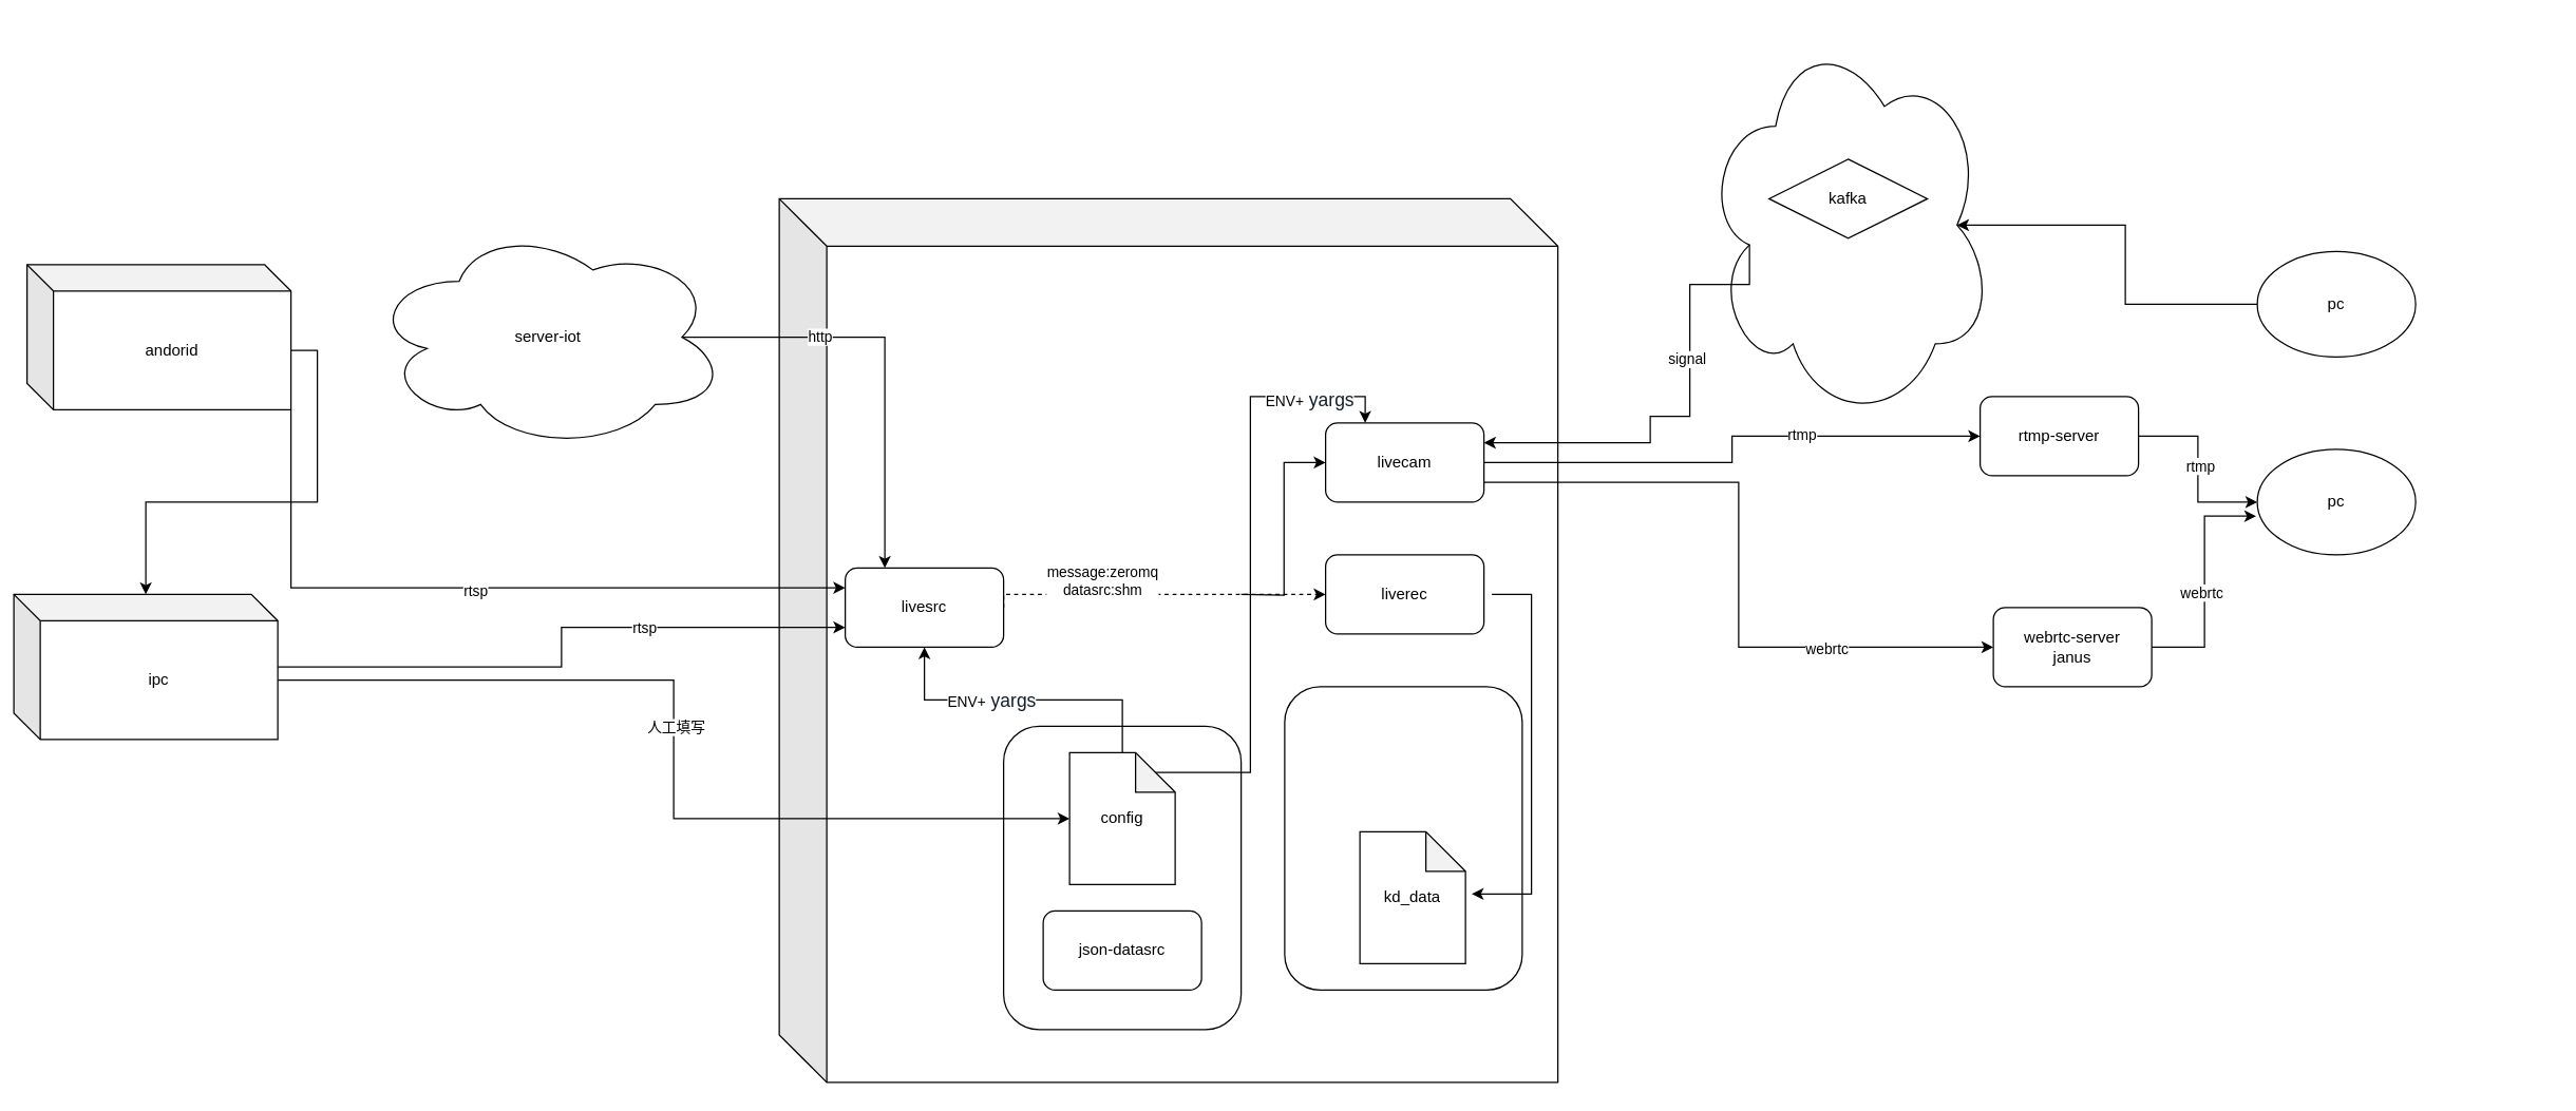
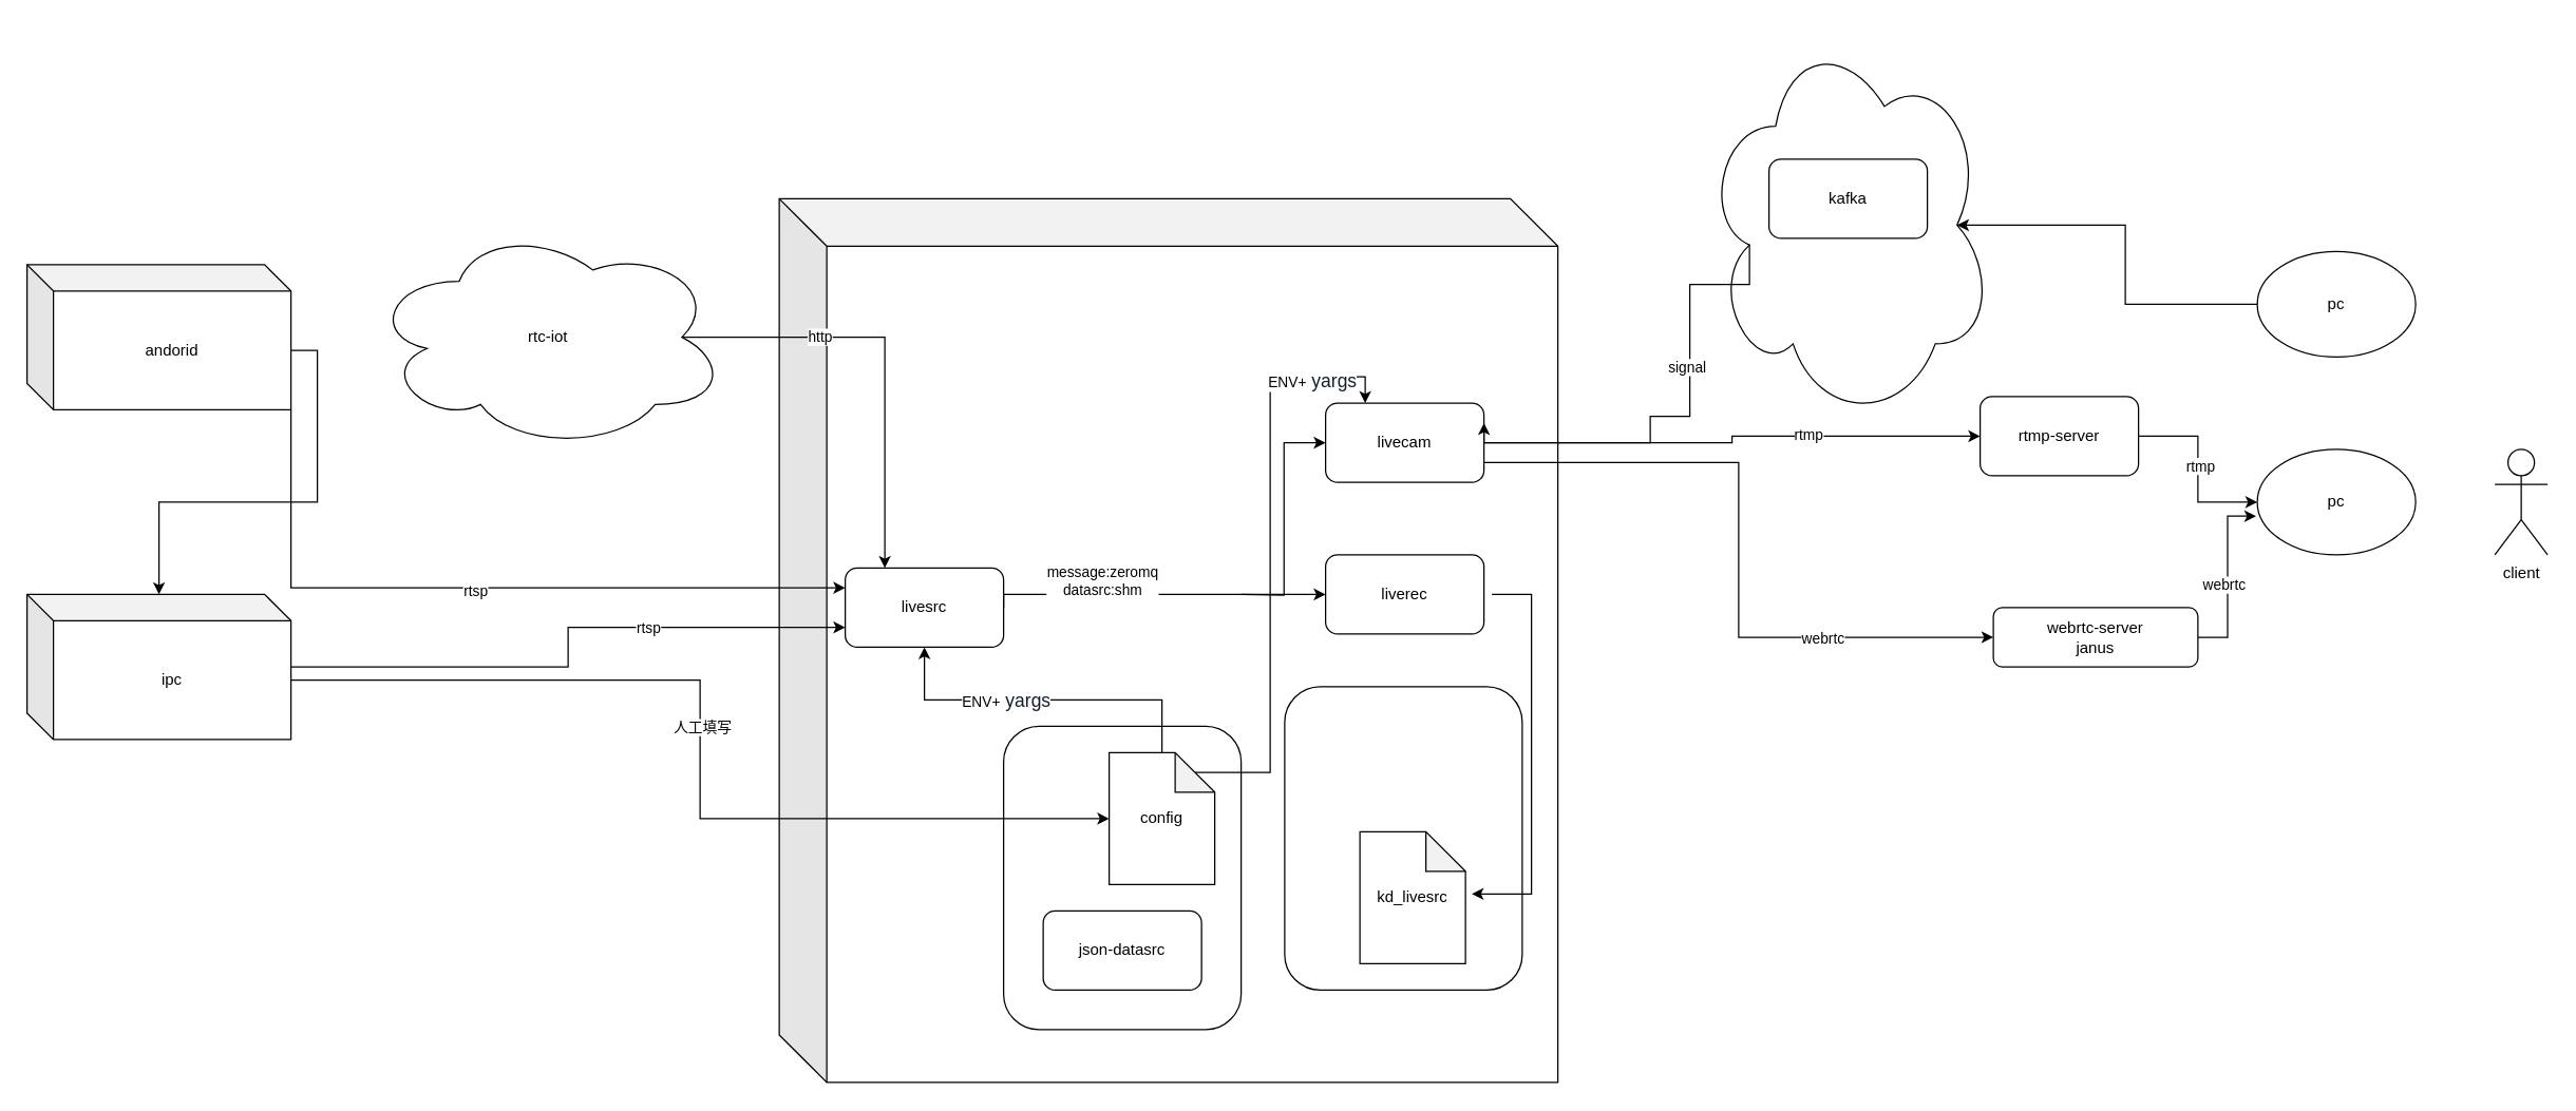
  <mxCell id="0" />
  <mxCell id="1" parent="0" />
  <mxCell id="2" value="" style="shape=cube;whiteSpace=wrap;html=1;boundedLbl=1;backgroundOutline=1;darkOpacity=0.05;darkOpacity2=0.1;size=36;" vertex="1" parent="1"><mxGeometry x="590" y="150" width="590" height="670" as="geometry" /></mxCell>
  <mxCell id="3" value="" style="rounded=1;whiteSpace=wrap;html=1;" vertex="1" parent="1"><mxGeometry x="973" y="520" width="180" height="230" as="geometry" /></mxCell>
  <mxCell id="4" value="" style="rounded=1;whiteSpace=wrap;html=1;" vertex="1" parent="1"><mxGeometry x="760" y="550" width="180" height="230" as="geometry" /></mxCell>
  <mxCell id="5" style="edgeStyle=orthogonalEdgeStyle;rounded=0;orthogonalLoop=1;jettySize=auto;html=1;exitX=0.875;exitY=0.5;exitDx=0;exitDy=0;exitPerimeter=0;entryX=0.25;entryY=0;entryDx=0;entryDy=0;" edge="1" parent="1" source="7" target="21"><mxGeometry relative="1" as="geometry" /></mxCell>
  <mxCell id="6" value="http" style="edgeLabel;html=1;align=center;verticalAlign=middle;resizable=0;points=[];" vertex="1" connectable="0" parent="5"><mxGeometry x="-0.369" y="1" relative="1" as="geometry"><mxPoint as="offset" /></mxGeometry></mxCell>
- <mxCell id="7" value="server-iot" style="ellipse;shape=cloud;whiteSpace=wrap;html=1;" vertex="1" parent="1"><mxGeometry x="280" y="170" width="270" height="170" as="geometry" /></mxCell>
+ <mxCell id="7" value="rtc-iot" style="ellipse;shape=cloud;whiteSpace=wrap;html=1;" vertex="1" parent="1"><mxGeometry x="280" y="170" width="270" height="170" as="geometry" /></mxCell>
  <mxCell id="8" style="edgeStyle=orthogonalEdgeStyle;rounded=0;orthogonalLoop=1;jettySize=auto;html=1;exitX=0;exitY=0;exitDx=200;exitDy=65;exitPerimeter=0;" edge="1" parent="1" source="11" target="16"><mxGeometry relative="1" as="geometry" /></mxCell>
  <mxCell id="9" style="edgeStyle=orthogonalEdgeStyle;rounded=0;orthogonalLoop=1;jettySize=auto;html=1;exitX=1;exitY=1;exitDx=0;exitDy=0;exitPerimeter=0;entryX=0;entryY=0.25;entryDx=0;entryDy=0;" edge="1" parent="1" source="11" target="21"><mxGeometry relative="1" as="geometry" /></mxCell>
  <mxCell id="10" value="rtsp" style="edgeLabel;html=1;align=center;verticalAlign=middle;resizable=0;points=[];" vertex="1" connectable="0" parent="9"><mxGeometry x="-0.012" y="-2" relative="1" as="geometry"><mxPoint as="offset" /></mxGeometry></mxCell>
  <mxCell id="11" value="andorid" style="shape=cube;whiteSpace=wrap;html=1;boundedLbl=1;backgroundOutline=1;darkOpacity=0.05;darkOpacity2=0.1;" vertex="1" parent="1"><mxGeometry x="20" y="200" width="200" height="110" as="geometry" /></mxCell>
  <mxCell id="12" style="edgeStyle=orthogonalEdgeStyle;rounded=0;orthogonalLoop=1;jettySize=auto;html=1;exitX=0;exitY=0;exitDx=200;exitDy=65;exitPerimeter=0;entryX=0;entryY=0.5;entryDx=0;entryDy=0;entryPerimeter=0;" edge="1" parent="1" source="16" target="45"><mxGeometry relative="1" as="geometry" /></mxCell>
  <mxCell id="13" value="人工填写" style="edgeLabel;html=1;align=center;verticalAlign=middle;resizable=0;points=[];" vertex="1" connectable="0" parent="12"><mxGeometry x="-0.049" y="1" relative="1" as="geometry"><mxPoint as="offset" /></mxGeometry></mxCell>
  <mxCell id="14" style="edgeStyle=orthogonalEdgeStyle;rounded=0;orthogonalLoop=1;jettySize=auto;html=1;entryX=0;entryY=0.75;entryDx=0;entryDy=0;" edge="1" parent="1" source="16" target="21"><mxGeometry relative="1" as="geometry" /></mxCell>
  <mxCell id="15" value="rtsp" style="edgeLabel;html=1;align=center;verticalAlign=middle;resizable=0;points=[];" vertex="1" connectable="0" parent="14"><mxGeometry x="0.333" relative="1" as="geometry"><mxPoint as="offset" /></mxGeometry></mxCell>
- <mxCell id="16" value="ipc" style="shape=cube;whiteSpace=wrap;html=1;boundedLbl=1;backgroundOutline=1;darkOpacity=0.05;darkOpacity2=0.1;" vertex="1" parent="1"><mxGeometry x="10" y="450" width="200" height="110" as="geometry" /></mxCell>
+ <mxCell id="16" value="ipc" style="shape=cube;whiteSpace=wrap;html=1;boundedLbl=1;backgroundOutline=1;darkOpacity=0.05;darkOpacity2=0.1;" vertex="1" parent="1"><mxGeometry x="20" y="450" width="200" height="110" as="geometry" /></mxCell>
  <mxCell id="17" value="" style="ellipse;shape=cloud;whiteSpace=wrap;html=1;" vertex="1" parent="1"><mxGeometry x="1290" y="20" width="220" height="300" as="geometry" /></mxCell>
  <mxCell id="18" style="edgeStyle=orthogonalEdgeStyle;rounded=0;orthogonalLoop=1;jettySize=auto;html=1;exitX=1;exitY=0.5;exitDx=0;exitDy=0;entryX=0;entryY=0.5;entryDx=0;entryDy=0;" edge="1" parent="1" target="27"><mxGeometry relative="1" as="geometry"><mxPoint x="940" y="450" as="sourcePoint" /></mxGeometry></mxCell>
- <mxCell id="19" style="edgeStyle=orthogonalEdgeStyle;rounded=0;orthogonalLoop=1;jettySize=auto;html=1;exitX=1;exitY=0.5;exitDx=0;exitDy=0;dashed=1;" edge="1" parent="1" source="21" target="29"><mxGeometry relative="1" as="geometry"><mxPoint x="920" y="440" as="sourcePoint" /><Array as="points"><mxPoint x="870" y="450" /><mxPoint x="870" y="450" /></Array></mxGeometry></mxCell>
+ <mxCell id="19" style="edgeStyle=orthogonalEdgeStyle;rounded=0;orthogonalLoop=1;jettySize=auto;html=1;exitX=1;exitY=0.5;exitDx=0;exitDy=0;" edge="1" parent="1" source="21" target="29"><mxGeometry relative="1" as="geometry"><mxPoint x="920" y="440" as="sourcePoint" /><Array as="points"><mxPoint x="870" y="450" /><mxPoint x="870" y="450" /></Array></mxGeometry></mxCell>
  <mxCell id="20" value="message:zeromq&lt;br&gt;datasrc:shm" style="edgeLabel;html=1;align=center;verticalAlign=middle;resizable=0;points=[];" vertex="1" connectable="0" parent="19"><mxGeometry x="-0.509" y="-6" relative="1" as="geometry"><mxPoint x="22.76" y="-16.02" as="offset" /></mxGeometry></mxCell>
  <mxCell id="21" value="livesrc" style="rounded=1;whiteSpace=wrap;html=1;" vertex="1" parent="1"><mxGeometry x="640" y="430" width="120" height="60" as="geometry" /></mxCell>
  <mxCell id="22" style="edgeStyle=orthogonalEdgeStyle;rounded=0;orthogonalLoop=1;jettySize=auto;html=1;exitX=1;exitY=0.5;exitDx=0;exitDy=0;" edge="1" parent="1" source="27" target="34"><mxGeometry relative="1" as="geometry" /></mxCell>
  <mxCell id="23" value="rtmp" style="edgeLabel;html=1;align=center;verticalAlign=middle;resizable=0;points=[];" vertex="1" connectable="0" parent="22"><mxGeometry x="0.312" y="2" relative="1" as="geometry"><mxPoint as="offset" /></mxGeometry></mxCell>
  <mxCell id="24" style="edgeStyle=orthogonalEdgeStyle;rounded=0;orthogonalLoop=1;jettySize=auto;html=1;exitX=1;exitY=0.75;exitDx=0;exitDy=0;entryX=0;entryY=0.5;entryDx=0;entryDy=0;" edge="1" parent="1" source="27" target="37"><mxGeometry relative="1" as="geometry" /></mxCell>
  <mxCell id="25" value="rtc" style="edgeLabel;html=1;align=center;verticalAlign=middle;resizable=0;points=[];" vertex="1" connectable="0" parent="24"><mxGeometry x="0.467" y="-2" relative="1" as="geometry"><mxPoint as="offset" /></mxGeometry></mxCell>
  <mxCell id="26" value="webrtc" style="edgeLabel;html=1;align=center;verticalAlign=middle;resizable=0;points=[];" vertex="1" connectable="0" parent="24"><mxGeometry x="0.502" y="-1" relative="1" as="geometry"><mxPoint as="offset" /></mxGeometry></mxCell>
- <mxCell id="27" value="livecam" style="rounded=1;whiteSpace=wrap;html=1;" vertex="1" parent="1"><mxGeometry x="1004" y="320" width="120" height="60" as="geometry" /></mxCell>
+ <mxCell id="27" value="livecam" style="rounded=1;whiteSpace=wrap;html=1;" vertex="1" parent="1"><mxGeometry x="1004" y="305" width="120" height="60" as="geometry" /></mxCell>
  <mxCell id="28" style="edgeStyle=orthogonalEdgeStyle;rounded=0;orthogonalLoop=1;jettySize=auto;html=1;entryX=1.059;entryY=0.471;entryDx=0;entryDy=0;entryPerimeter=0;" edge="1" parent="1" target="46"><mxGeometry relative="1" as="geometry"><mxPoint x="1130" y="450" as="sourcePoint" /><Array as="points"><mxPoint x="1160" y="450" /><mxPoint x="1160" y="677" /></Array></mxGeometry></mxCell>
  <mxCell id="29" value="liverec" style="rounded=1;whiteSpace=wrap;html=1;" vertex="1" parent="1"><mxGeometry x="1004" y="420" width="120" height="60" as="geometry" /></mxCell>
  <mxCell id="30" style="edgeStyle=orthogonalEdgeStyle;rounded=0;orthogonalLoop=1;jettySize=auto;html=1;entryX=1;entryY=0.25;entryDx=0;entryDy=0;exitX=0.16;exitY=0.55;exitDx=0;exitDy=0;exitPerimeter=0;" edge="1" parent="1" source="17" target="27"><mxGeometry relative="1" as="geometry"><mxPoint x="1358.32" y="-161" as="sourcePoint" /><Array as="points"><mxPoint x="1280" y="215" /><mxPoint x="1280" y="315" /><mxPoint x="1250" y="315" /><mxPoint x="1250" y="335" /></Array></mxGeometry></mxCell>
  <mxCell id="31" value="signal" style="edgeLabel;html=1;align=center;verticalAlign=middle;resizable=0;points=[];" vertex="1" connectable="0" parent="30"><mxGeometry x="-0.249" y="-3" relative="1" as="geometry"><mxPoint as="offset" /></mxGeometry></mxCell>
  <mxCell id="32" style="edgeStyle=orthogonalEdgeStyle;rounded=0;orthogonalLoop=1;jettySize=auto;html=1;exitX=1;exitY=0.5;exitDx=0;exitDy=0;entryX=0;entryY=0.5;entryDx=0;entryDy=0;" edge="1" parent="1" source="34" target="48"><mxGeometry relative="1" as="geometry" /></mxCell>
  <mxCell id="33" value="rtmp" style="edgeLabel;html=1;align=center;verticalAlign=middle;resizable=0;points=[];" vertex="1" connectable="0" parent="32"><mxGeometry x="-0.034" y="1" relative="1" as="geometry"><mxPoint y="-1" as="offset" /></mxGeometry></mxCell>
  <mxCell id="34" value="rtmp-server" style="rounded=1;whiteSpace=wrap;html=1;" vertex="1" parent="1"><mxGeometry x="1500" y="300" width="120" height="60" as="geometry" /></mxCell>
  <mxCell id="35" style="edgeStyle=orthogonalEdgeStyle;rounded=0;orthogonalLoop=1;jettySize=auto;html=1;entryX=-0.007;entryY=0.633;entryDx=0;entryDy=0;entryPerimeter=0;" edge="1" parent="1" source="37" target="48"><mxGeometry relative="1" as="geometry" /></mxCell>
  <mxCell id="36" value="webrtc" style="edgeLabel;html=1;align=center;verticalAlign=middle;resizable=0;points=[];" vertex="1" connectable="0" parent="35"><mxGeometry x="-0.08" y="3" relative="1" as="geometry"><mxPoint as="offset" /></mxGeometry></mxCell>
- <mxCell id="37" value="webrtc-server&lt;br&gt;janus" style="rounded=1;whiteSpace=wrap;html=1;" vertex="1" parent="1"><mxGeometry x="1510" y="460" width="120" height="60" as="geometry" /></mxCell>
+ <mxCell id="37" value="webrtc-server&lt;br&gt;janus" style="rounded=1;whiteSpace=wrap;html=1;" vertex="1" parent="1"><mxGeometry x="1510" y="460" width="155" height="45" as="geometry" /></mxCell>
+ <mxCell id="38" value="client&lt;br&gt;" style="shape=umlActor;verticalLabelPosition=bottom;verticalAlign=top;html=1;outlineConnect=0;" vertex="1" parent="1"><mxGeometry x="1890" y="340" width="40" height="80" as="geometry" /></mxCell>
  <mxCell id="39" style="edgeStyle=orthogonalEdgeStyle;rounded=0;orthogonalLoop=1;jettySize=auto;html=1;exitX=0;exitY=0.5;exitDx=0;exitDy=0;entryX=0.875;entryY=0.5;entryDx=0;entryDy=0;entryPerimeter=0;" edge="1" parent="1" source="40" target="17"><mxGeometry relative="1" as="geometry"><mxPoint x="1502.52" y="-169.25" as="targetPoint" /></mxGeometry></mxCell>
  <mxCell id="40" value="pc" style="ellipse;whiteSpace=wrap;html=1;" vertex="1" parent="1"><mxGeometry x="1710" y="190" width="120" height="80" as="geometry" /></mxCell>
  <mxCell id="41" style="edgeStyle=orthogonalEdgeStyle;rounded=0;orthogonalLoop=1;jettySize=auto;html=1;exitX=0.5;exitY=0;exitDx=0;exitDy=0;exitPerimeter=0;entryX=0.5;entryY=1;entryDx=0;entryDy=0;" edge="1" parent="1" source="45" target="21"><mxGeometry relative="1" as="geometry" /></mxCell>
  <mxCell id="42" value="ENV+&lt;span style=&quot;color: rgb(17 , 31 , 44) ; font-family: , , &amp;#34;pingfang sc&amp;#34; , &amp;#34;hiragino sans gb&amp;#34; , &amp;#34;segoe ui&amp;#34; , , &amp;#34;roboto&amp;#34; , &amp;#34;droid sans&amp;#34; , &amp;#34;helvetica neue&amp;#34; , sans-serif ; font-size: 14px ; text-align: left&quot;&gt; yargs&lt;/span&gt;" style="edgeLabel;html=1;align=center;verticalAlign=middle;resizable=0;points=[];" vertex="1" connectable="0" parent="41"><mxGeometry x="0.221" relative="1" as="geometry"><mxPoint as="offset" /></mxGeometry></mxCell>
  <mxCell id="43" style="edgeStyle=orthogonalEdgeStyle;rounded=0;orthogonalLoop=1;jettySize=auto;html=1;exitX=0;exitY=0;exitDx=65;exitDy=15;exitPerimeter=0;entryX=0.25;entryY=0;entryDx=0;entryDy=0;" edge="1" parent="1" source="45" target="27"><mxGeometry relative="1" as="geometry" /></mxCell>
  <mxCell id="44" value="ENV+&lt;span style=&quot;color: rgb(17 , 31 , 44) ; font-family: , , &amp;#34;pingfang sc&amp;#34; , &amp;#34;hiragino sans gb&amp;#34; , &amp;#34;segoe ui&amp;#34; , , &amp;#34;roboto&amp;#34; , &amp;#34;droid sans&amp;#34; , &amp;#34;helvetica neue&amp;#34; , sans-serif ; font-size: 14px ; text-align: left&quot;&gt; yargs&lt;/span&gt;" style="edgeLabel;html=1;align=center;verticalAlign=middle;resizable=0;points=[];" vertex="1" connectable="0" parent="43"><mxGeometry x="0.728" y="-2" relative="1" as="geometry"><mxPoint as="offset" /></mxGeometry></mxCell>
- <mxCell id="45" value="config" style="shape=note;whiteSpace=wrap;html=1;backgroundOutline=1;darkOpacity=0.05;" vertex="1" parent="1"><mxGeometry x="810" y="570" width="80" height="100" as="geometry" /></mxCell>
- <mxCell id="46" value="kd_data" style="shape=note;whiteSpace=wrap;html=1;backgroundOutline=1;darkOpacity=0.05;" vertex="1" parent="1"><mxGeometry x="1030" y="630" width="80" height="100" as="geometry" /></mxCell>
- <mxCell id="47" value="kafka" style="rhombus;whiteSpace=wrap;html=1;" vertex="1" parent="1"><mxGeometry x="1340" y="120" width="120" height="60" as="geometry" /></mxCell>
+ <mxCell id="45" value="config" style="shape=note;whiteSpace=wrap;html=1;backgroundOutline=1;darkOpacity=0.05;" vertex="1" parent="1"><mxGeometry x="840" y="570" width="80" height="100" as="geometry" /></mxCell>
+ <mxCell id="46" value="kd_livesrc" style="shape=note;whiteSpace=wrap;html=1;backgroundOutline=1;darkOpacity=0.05;" vertex="1" parent="1"><mxGeometry x="1030" y="630" width="80" height="100" as="geometry" /></mxCell>
+ <mxCell id="47" value="kafka" style="rounded=1;whiteSpace=wrap;html=1;" vertex="1" parent="1"><mxGeometry x="1340" y="120" width="120" height="60" as="geometry" /></mxCell>
  <mxCell id="48" value="pc" style="ellipse;whiteSpace=wrap;html=1;" vertex="1" parent="1"><mxGeometry x="1710" y="340" width="120" height="80" as="geometry" /></mxCell>
  <mxCell id="49" value="json-datasrc" style="rounded=1;whiteSpace=wrap;html=1;" vertex="1" parent="1"><mxGeometry x="790" y="690" width="120" height="60" as="geometry" /></mxCell>
